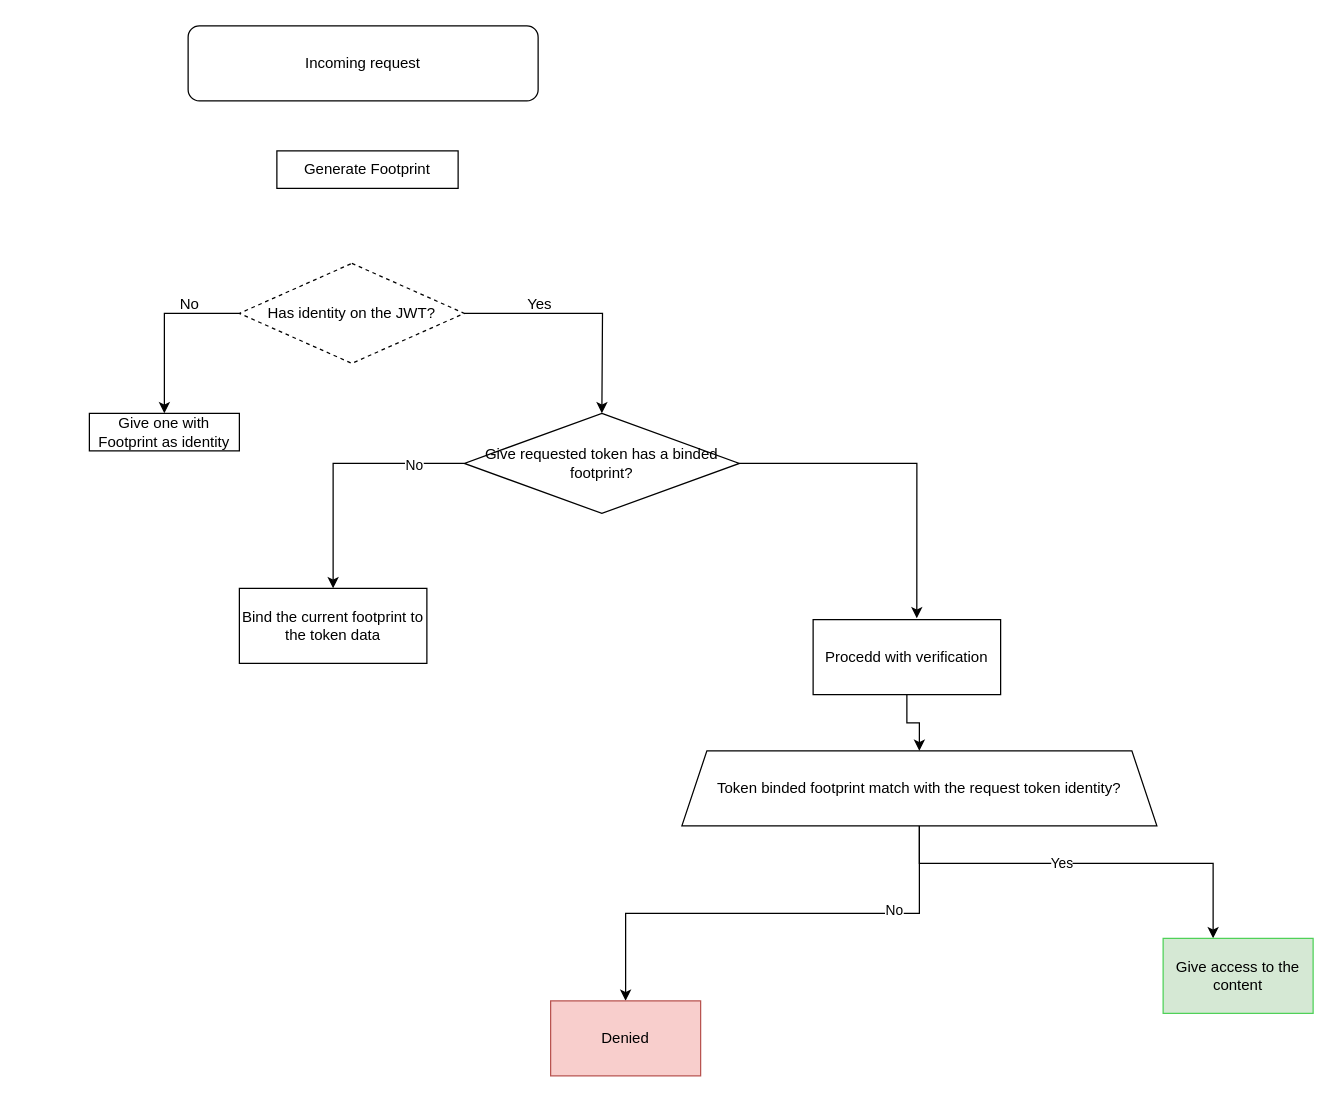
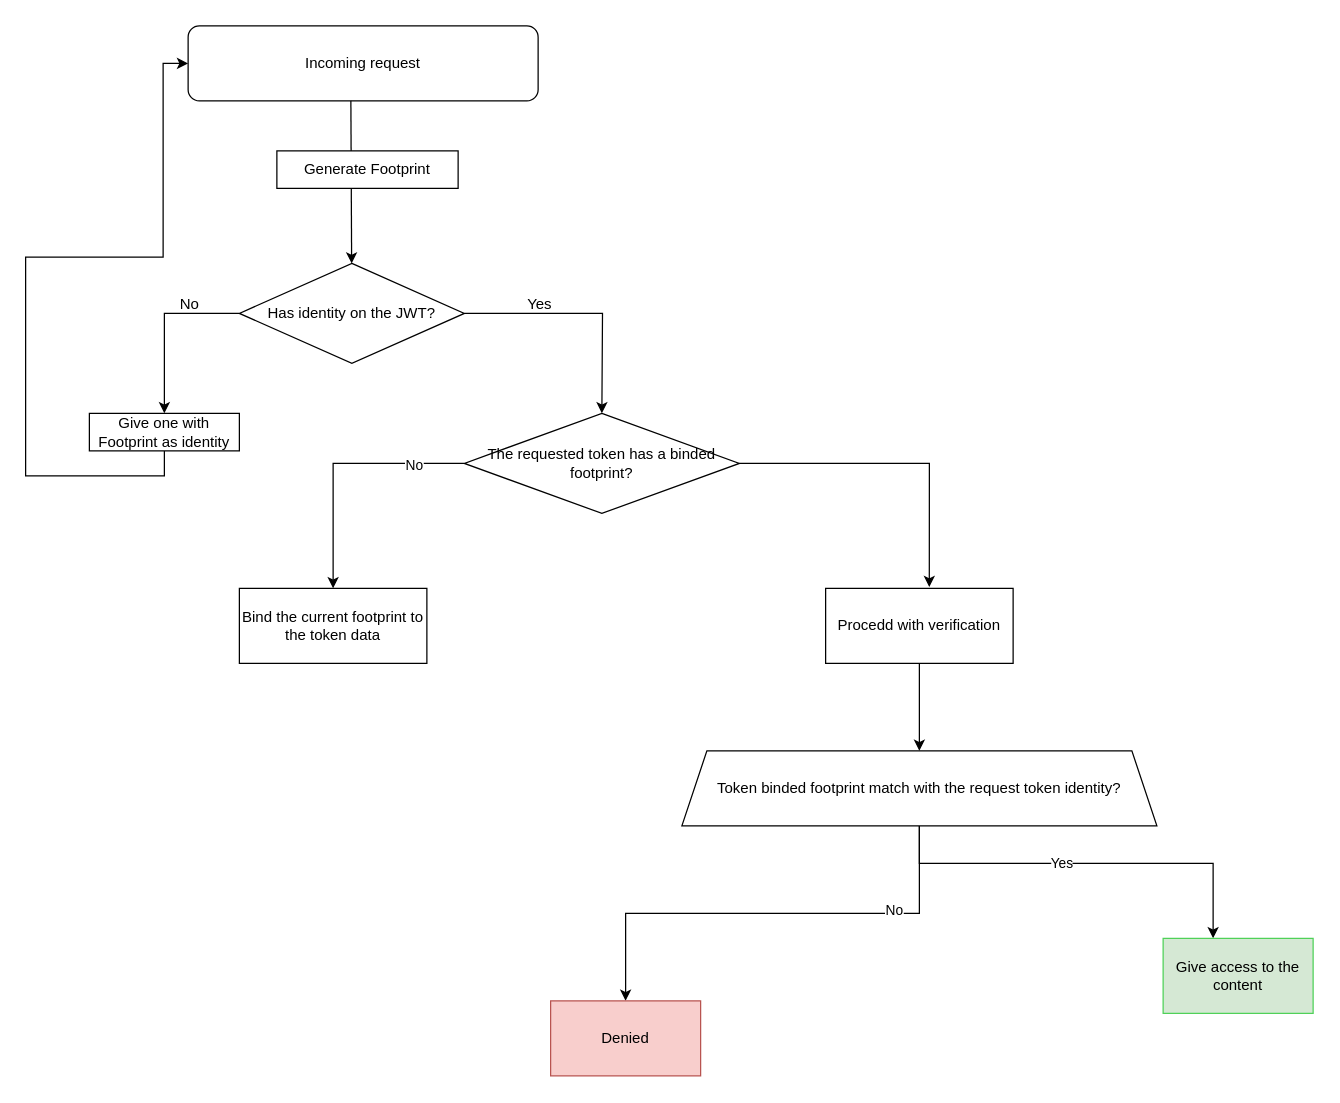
  <mxCell id="0" />
  <mxCell id="1" parent="0" />
  <mxCell id="2" value="Incoming request" style="rounded=1;whiteSpace=wrap;html=1;" vertex="1" parent="1"><mxGeometry x="150" y="20" width="280" height="60" as="geometry" /></mxCell>
+ <mxCell id="3" value="" style="endArrow=classic;html=1;rounded=0;exitX=0.465;exitY=1;exitDx=0;exitDy=0;exitPerimeter=0;" edge="1" parent="1" source="2" target="6"><mxGeometry width="50" height="50" relative="1" as="geometry"><mxPoint x="340" y="280" as="sourcePoint" /><mxPoint x="310" y="150" as="targetPoint" /></mxGeometry></mxCell>
  <mxCell id="4" style="edgeStyle=orthogonalEdgeStyle;rounded=0;orthogonalLoop=1;jettySize=auto;html=1;exitX=0;exitY=0.5;exitDx=0;exitDy=0;entryX=0.5;entryY=0;entryDx=0;entryDy=0;" edge="1" parent="1" source="6" target="8"><mxGeometry relative="1" as="geometry" /></mxCell>
  <mxCell id="5" style="edgeStyle=orthogonalEdgeStyle;rounded=0;orthogonalLoop=1;jettySize=auto;html=1;exitX=1;exitY=0.5;exitDx=0;exitDy=0;entryX=0.5;entryY=0;entryDx=0;entryDy=0;" edge="1" parent="1" source="6"><mxGeometry relative="1" as="geometry"><mxPoint x="481" y="330" as="targetPoint" /></mxGeometry></mxCell>
- <mxCell id="6" value="Has identity on the JWT?" style="rhombus;whiteSpace=wrap;html=1;dashed=1;" vertex="1" parent="1"><mxGeometry x="191" y="210" width="180" height="80" as="geometry" /></mxCell>
+ <mxCell id="6" value="Has identity on the JWT?" style="rhombus;whiteSpace=wrap;html=1;" vertex="1" parent="1"><mxGeometry x="191" y="210" width="180" height="80" as="geometry" /></mxCell>
+ <mxCell id="7" style="edgeStyle=orthogonalEdgeStyle;rounded=0;orthogonalLoop=1;jettySize=auto;html=1;exitX=0.5;exitY=1;exitDx=0;exitDy=0;entryX=0;entryY=0.5;entryDx=0;entryDy=0;" edge="1" parent="1" source="8" target="2"><mxGeometry relative="1" as="geometry"><Array as="points"><mxPoint x="131" y="380" /><mxPoint x="20" y="380" /><mxPoint x="20" y="205" /><mxPoint x="130" y="205" /><mxPoint x="130" y="50" /></Array></mxGeometry></mxCell>
  <mxCell id="8" value="Give one with Footprint as identity" style="rounded=0;whiteSpace=wrap;html=1;" vertex="1" parent="1"><mxGeometry x="71" y="330" width="120" height="30" as="geometry" /></mxCell>
  <mxCell id="9" value="No" style="text;html=1;align=center;verticalAlign=middle;resizable=0;points=[];autosize=1;strokeColor=none;fillColor=none;" vertex="1" parent="1"><mxGeometry x="131" y="228" width="40" height="30" as="geometry" /></mxCell>
  <mxCell id="10" value="Yes" style="text;html=1;align=center;verticalAlign=middle;resizable=0;points=[];autosize=1;strokeColor=none;fillColor=none;" vertex="1" parent="1"><mxGeometry x="411" y="228" width="40" height="30" as="geometry" /></mxCell>
  <mxCell id="11" value="Generate Footprint" style="rounded=0;whiteSpace=wrap;html=1;" vertex="1" parent="1"><mxGeometry x="221" y="120" width="145" height="30" as="geometry" /></mxCell>
  <mxCell id="12" style="edgeStyle=orthogonalEdgeStyle;rounded=0;orthogonalLoop=1;jettySize=auto;html=1;entryX=0.5;entryY=0;entryDx=0;entryDy=0;" edge="1" parent="1" source="14" target="15"><mxGeometry relative="1" as="geometry" /></mxCell>
  <mxCell id="13" value="No" style="edgeLabel;html=1;align=center;verticalAlign=middle;resizable=0;points=[];" vertex="1" connectable="0" parent="12"><mxGeometry x="-0.6" y="1" relative="1" as="geometry"><mxPoint as="offset" /></mxGeometry></mxCell>
- <mxCell id="14" value="Give requested token has a binded footprint?" style="rhombus;whiteSpace=wrap;html=1;" vertex="1" parent="1"><mxGeometry x="371" y="330" width="220" height="80" as="geometry" /></mxCell>
+ <mxCell id="14" value="The requested token has a binded footprint?" style="rhombus;whiteSpace=wrap;html=1;" vertex="1" parent="1"><mxGeometry x="371" y="330" width="220" height="80" as="geometry" /></mxCell>
  <mxCell id="15" value="Bind the current footprint to the token data" style="rounded=0;whiteSpace=wrap;html=1;" vertex="1" parent="1"><mxGeometry x="191" y="470" width="150" height="60" as="geometry" /></mxCell>
  <mxCell id="16" style="edgeStyle=orthogonalEdgeStyle;rounded=0;orthogonalLoop=1;jettySize=auto;html=1;entryX=0.5;entryY=0;entryDx=0;entryDy=0;" edge="1" parent="1" source="17" target="23"><mxGeometry relative="1" as="geometry" /></mxCell>
- <mxCell id="17" value="Procedd with verification" style="rounded=0;whiteSpace=wrap;html=1;" vertex="1" parent="1"><mxGeometry x="650" y="495" width="150" height="60" as="geometry" /></mxCell>
+ <mxCell id="17" value="Procedd with verification" style="rounded=0;whiteSpace=wrap;html=1;" vertex="1" parent="1"><mxGeometry x="660" y="470" width="150" height="60" as="geometry" /></mxCell>
  <mxCell id="18" style="edgeStyle=orthogonalEdgeStyle;rounded=0;orthogonalLoop=1;jettySize=auto;html=1;entryX=0.553;entryY=-0.017;entryDx=0;entryDy=0;entryPerimeter=0;" edge="1" parent="1" source="14" target="17"><mxGeometry relative="1" as="geometry" /></mxCell>
  <mxCell id="19" style="edgeStyle=orthogonalEdgeStyle;rounded=0;orthogonalLoop=1;jettySize=auto;html=1;" edge="1" parent="1" source="23" target="24"><mxGeometry relative="1" as="geometry"><Array as="points"><mxPoint x="735" y="690" /><mxPoint x="970" y="690" /></Array></mxGeometry></mxCell>
  <mxCell id="20" value="Yes" style="edgeLabel;html=1;align=center;verticalAlign=middle;resizable=0;points=[];" vertex="1" connectable="0" parent="19"><mxGeometry x="-0.123" y="1" relative="1" as="geometry"><mxPoint as="offset" /></mxGeometry></mxCell>
  <mxCell id="21" style="edgeStyle=orthogonalEdgeStyle;rounded=0;orthogonalLoop=1;jettySize=auto;html=1;entryX=0.5;entryY=0;entryDx=0;entryDy=0;" edge="1" parent="1" source="23" target="25"><mxGeometry relative="1" as="geometry" /></mxCell>
  <mxCell id="22" value="&lt;div&gt;No&lt;/div&gt;&lt;div&gt;&lt;br&gt;&lt;/div&gt;" style="edgeLabel;html=1;align=center;verticalAlign=middle;resizable=0;points=[];" vertex="1" connectable="0" parent="21"><mxGeometry x="-0.516" y="4" relative="1" as="geometry"><mxPoint as="offset" /></mxGeometry></mxCell>
  <mxCell id="23" value="Token binded footprint match with the request token identity?" style="shape=trapezoid;perimeter=trapezoidPerimeter;whiteSpace=wrap;html=1;fixedSize=1;verticalAlign=middle;" vertex="1" parent="1"><mxGeometry x="545" y="600" width="380" height="60" as="geometry" /></mxCell>
  <mxCell id="24" value="Give access to the content" style="rounded=0;whiteSpace=wrap;html=1;labelBackgroundColor=none;labelBorderColor=none;fillColor=#d5e8d4;strokeColor=#4FD158;" vertex="1" parent="1"><mxGeometry x="930" y="750" width="120" height="60" as="geometry" /></mxCell>
  <mxCell id="25" value="Denied" style="rounded=0;whiteSpace=wrap;html=1;fillColor=#f8cecc;strokeColor=#b85450;" vertex="1" parent="1"><mxGeometry x="440" y="800" width="120" height="60" as="geometry" /></mxCell>
